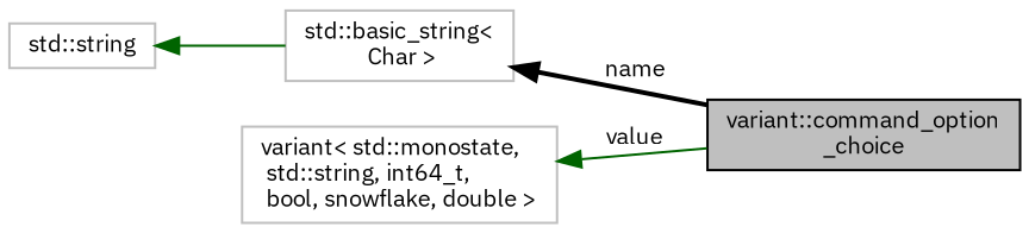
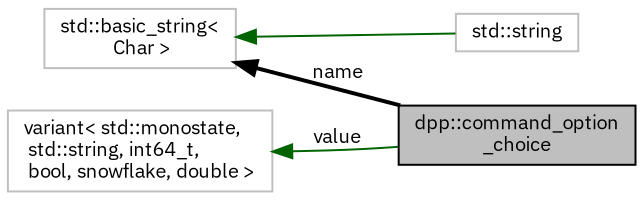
  digraph {
    fontname="IBM Plex Sans"
    rankdir=LR
    node [color=grey75 fontname="IBM Plex Sans" fontsize=10 shape=record]
    edge [color=darkgreen dir=back fontname="IBM Plex Sans" fontsize=10 labelfontname=Helvetica labelfontsize=10 style=solid]
-   n1 [color=black fillcolor=grey75 fontcolor=black height=0.2 label="variant::command_option\l_choice" style=filled width=0.4]
+   n1 [color=black fillcolor=grey75 fontcolor=black height=0.2 label="dpp::command_option\l_choice" style=filled width=0.4]
    n2 [height=0.2 label="std::string" width=0.4]
    n3 [height=0.2 label="std::basic_string\<\l Char \>" width=0.4]
    n4 [height=0.2 label="variant\< std::monostate,\l std::string, int64_t,\l bool, snowflake, double \>" width=0.4]
    n3 -> n1 [color=black label=" name" style=bold]
-   n2 -> n3
+   n3 -> n2
    n4 -> n1 [label=" value"]
  }
